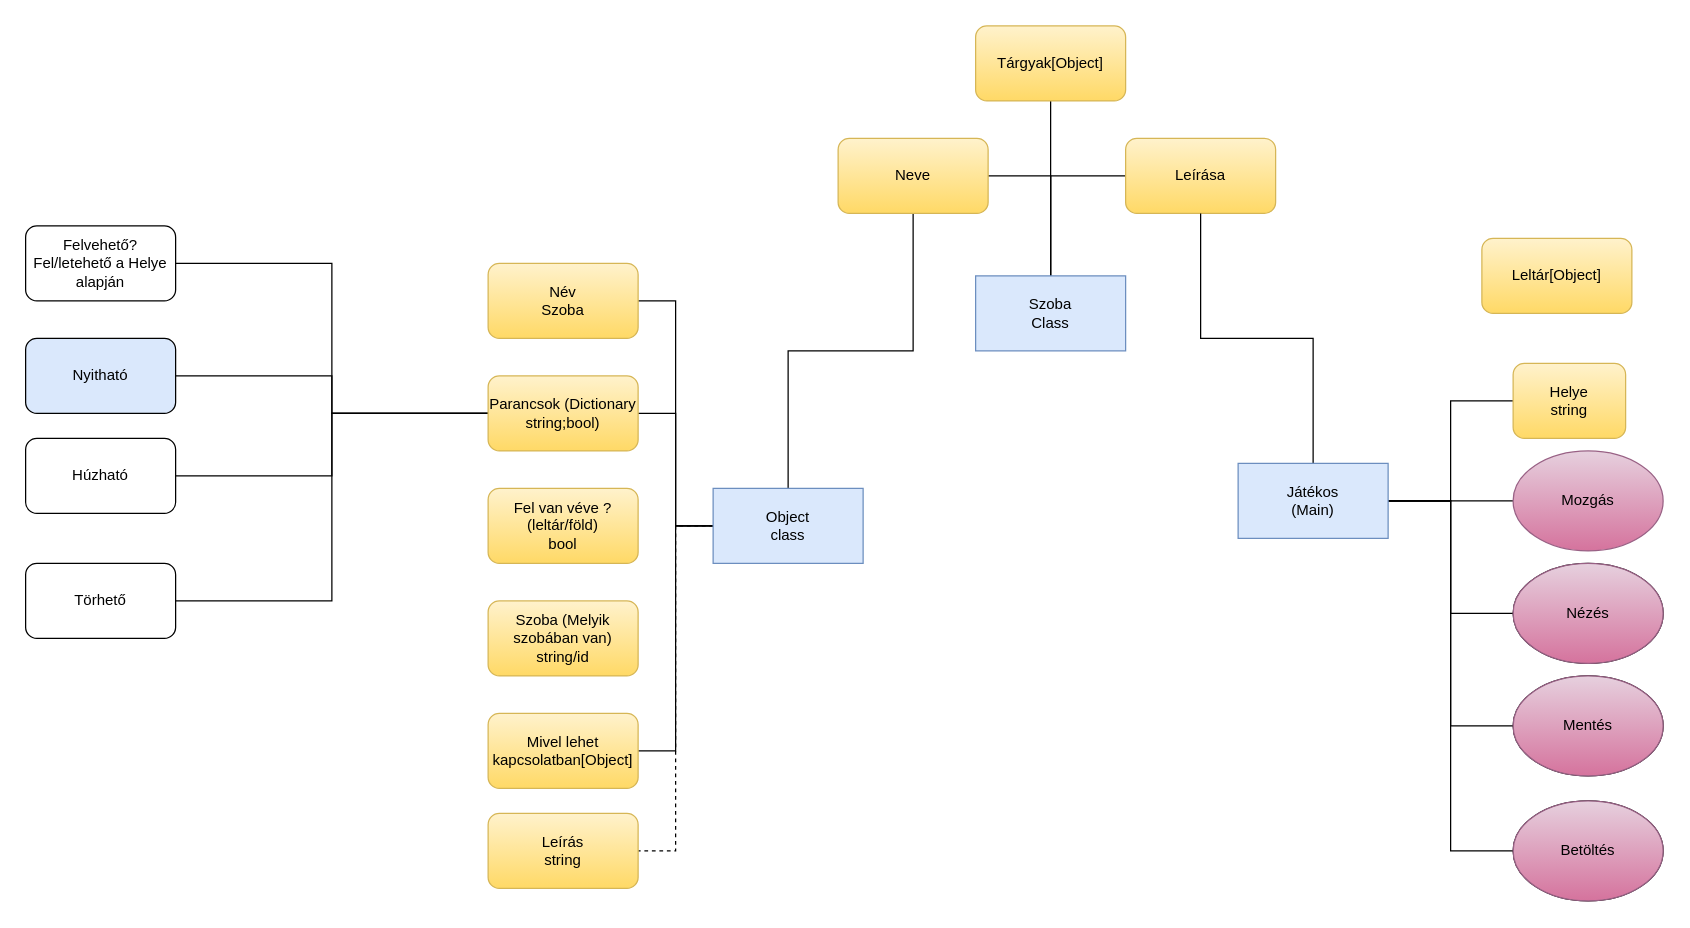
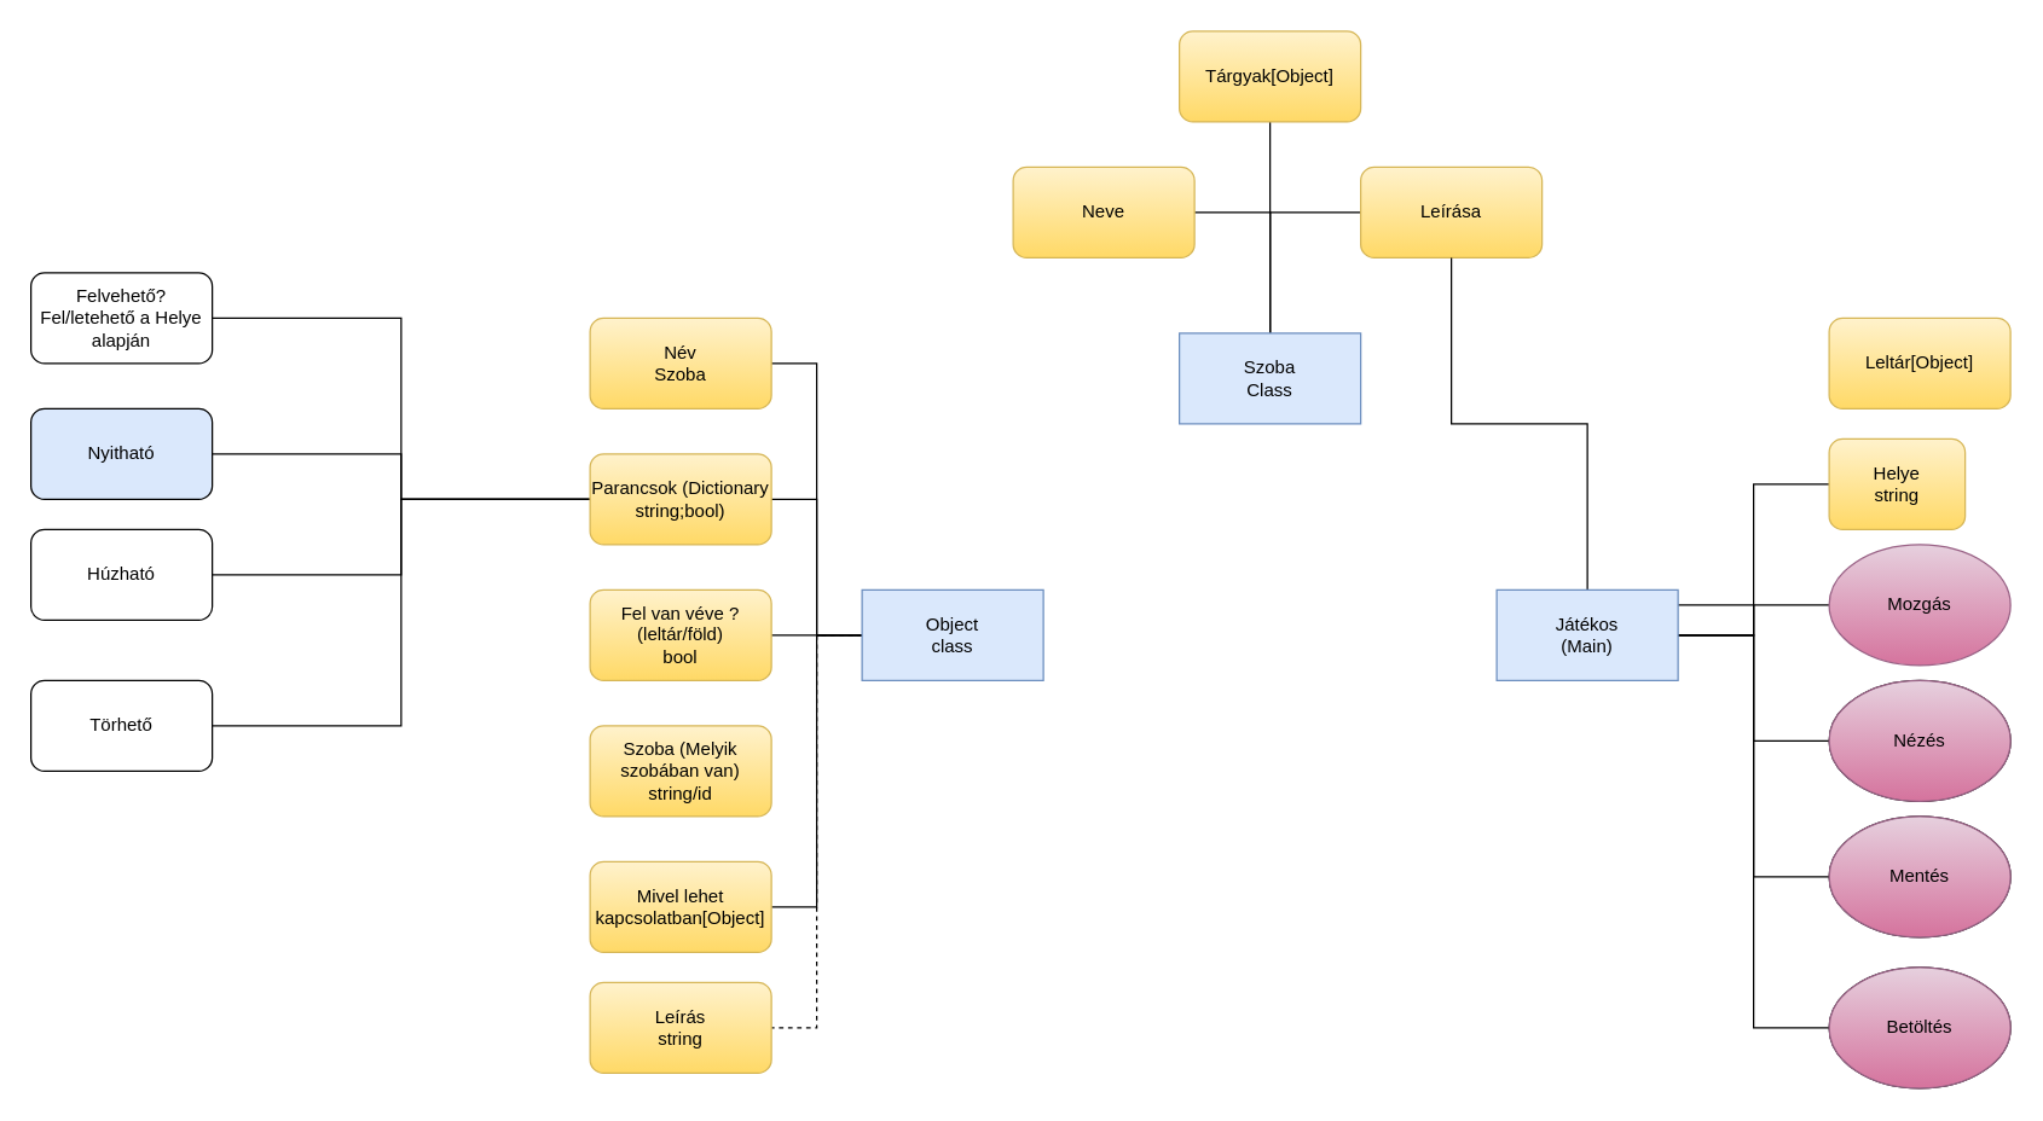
  <mxCell id="0" />
  <mxCell id="1" parent="0" />
  <mxCell id="2" style="edgeStyle=orthogonalEdgeStyle;rounded=0;orthogonalLoop=1;jettySize=auto;html=1;entryX=1;entryY=0.5;entryDx=0;entryDy=0;endArrow=none;endFill=0;" edge="1" parent="1" source="7" target="8"><mxGeometry relative="1" as="geometry" /></mxCell>
  <mxCell id="3" style="edgeStyle=orthogonalEdgeStyle;rounded=0;orthogonalLoop=1;jettySize=auto;html=1;entryX=1;entryY=0.5;entryDx=0;entryDy=0;endArrow=none;endFill=0;" edge="1" parent="1" source="7" target="13"><mxGeometry relative="1" as="geometry" /></mxCell>
- <mxCell id="4" style="edgeStyle=orthogonalEdgeStyle;rounded=0;orthogonalLoop=1;jettySize=auto;html=1;endArrow=none;endFill=0;" edge="1" parent="1" source="7" target="21"><mxGeometry relative="1" as="geometry" /></mxCell>
+ <mxCell id="4" style="edgeStyle=orthogonalEdgeStyle;rounded=0;orthogonalLoop=1;jettySize=auto;html=1;entryX=1;entryY=0.5;entryDx=0;entryDy=0;endArrow=none;endFill=0;" edge="1" parent="1" source="7" target="15"><mxGeometry relative="1" as="geometry" /></mxCell>
  <mxCell id="5" style="edgeStyle=orthogonalEdgeStyle;rounded=0;orthogonalLoop=1;jettySize=auto;html=1;entryX=1;entryY=0.5;entryDx=0;entryDy=0;endArrow=none;endFill=0;" edge="1" parent="1" source="7" target="16"><mxGeometry relative="1" as="geometry" /></mxCell>
  <mxCell id="6" style="edgeStyle=orthogonalEdgeStyle;rounded=0;orthogonalLoop=1;jettySize=auto;html=1;entryX=1;entryY=0.5;entryDx=0;entryDy=0;endArrow=none;endFill=0;dashed=1;" edge="1" parent="1" source="7" target="44"><mxGeometry relative="1" as="geometry" /></mxCell>
  <mxCell id="7" value="Object&lt;br&gt;class" style="rounded=0;whiteSpace=wrap;html=1;fillColor=#dae8fc;strokeColor=#6c8ebf;" vertex="1" parent="1"><mxGeometry x="570" y="390" width="120" height="60" as="geometry" /></mxCell>
  <mxCell id="8" value="Név&lt;br&gt;Szoba" style="rounded=1;whiteSpace=wrap;html=1;gradientColor=#ffd966;fillColor=#fff2cc;strokeColor=#d6b656;" vertex="1" parent="1"><mxGeometry x="390" width="120" height="60" as="geometry" y="210" /></mxCell>
  <mxCell id="9" style="edgeStyle=orthogonalEdgeStyle;rounded=0;orthogonalLoop=1;jettySize=auto;html=1;entryX=1;entryY=0.5;entryDx=0;entryDy=0;endArrow=none;endFill=0;" edge="1" parent="1" source="13" target="24"><mxGeometry relative="1" as="geometry" /></mxCell>
  <mxCell id="10" style="edgeStyle=orthogonalEdgeStyle;rounded=0;orthogonalLoop=1;jettySize=auto;html=1;endArrow=none;endFill=0;" edge="1" parent="1" source="13" target="25"><mxGeometry relative="1" as="geometry" /></mxCell>
  <mxCell id="11" style="edgeStyle=orthogonalEdgeStyle;rounded=0;orthogonalLoop=1;jettySize=auto;html=1;entryX=1;entryY=0.5;entryDx=0;entryDy=0;endArrow=none;endFill=0;" edge="1" parent="1" source="13" target="26"><mxGeometry relative="1" as="geometry" /></mxCell>
  <mxCell id="12" style="edgeStyle=orthogonalEdgeStyle;rounded=0;orthogonalLoop=1;jettySize=auto;html=1;entryX=1;entryY=0.5;entryDx=0;entryDy=0;endArrow=none;endFill=0;" edge="1" parent="1" source="13" target="27"><mxGeometry relative="1" as="geometry" /></mxCell>
  <mxCell id="13" value="Parancsok (Dictionary string;bool)" style="rounded=1;whiteSpace=wrap;html=1;gradientColor=#ffd966;fillColor=#fff2cc;strokeColor=#d6b656;" vertex="1" parent="1"><mxGeometry x="390" y="300" width="120" height="60" as="geometry" /></mxCell>
  <mxCell id="14" value="Szoba (Melyik szobában van)&lt;br&gt;string/id" style="rounded=1;whiteSpace=wrap;html=1;gradientColor=#ffd966;fillColor=#fff2cc;strokeColor=#d6b656;" vertex="1" parent="1"><mxGeometry x="390" y="480" width="120" height="60" as="geometry" /></mxCell>
  <mxCell id="15" value="Fel van véve ?(leltár/föld)&lt;br&gt;bool" style="rounded=1;whiteSpace=wrap;html=1;gradientColor=#ffd966;fillColor=#fff2cc;strokeColor=#d6b656;" vertex="1" parent="1"><mxGeometry x="390" y="390" width="120" height="60" as="geometry" /></mxCell>
  <mxCell id="16" value="Mivel lehet kapcsolatban[Object]" style="rounded=1;whiteSpace=wrap;html=1;gradientColor=#ffd966;fillColor=#fff2cc;strokeColor=#d6b656;" vertex="1" parent="1"><mxGeometry x="390" y="570" width="120" height="60" as="geometry" /></mxCell>
  <mxCell id="17" style="edgeStyle=orthogonalEdgeStyle;rounded=0;orthogonalLoop=1;jettySize=auto;html=1;entryX=1;entryY=0.5;entryDx=0;entryDy=0;endArrow=none;endFill=0;" edge="1" parent="1" source="20" target="21"><mxGeometry relative="1" as="geometry" /></mxCell>
  <mxCell id="18" style="edgeStyle=orthogonalEdgeStyle;rounded=0;orthogonalLoop=1;jettySize=auto;html=1;entryX=0.5;entryY=1;entryDx=0;entryDy=0;endArrow=none;endFill=0;" edge="1" parent="1" source="20" target="22"><mxGeometry relative="1" as="geometry"><Array as="points"><mxPoint x="840" y="40" /></Array></mxGeometry></mxCell>
  <mxCell id="19" style="edgeStyle=orthogonalEdgeStyle;rounded=0;orthogonalLoop=1;jettySize=auto;html=1;entryX=0;entryY=0.5;entryDx=0;entryDy=0;endArrow=none;endFill=0;" edge="1" parent="1" source="20" target="23"><mxGeometry relative="1" as="geometry" /></mxCell>
  <mxCell id="20" value="Szoba&lt;br&gt;Class" style="rounded=0;whiteSpace=wrap;html=1;fillColor=#dae8fc;strokeColor=#6c8ebf;" vertex="1" parent="1"><mxGeometry x="780" y="220" width="120" height="60" as="geometry" /></mxCell>
  <mxCell id="21" value="Neve" style="rounded=1;whiteSpace=wrap;html=1;gradientColor=#ffd966;fillColor=#fff2cc;strokeColor=#d6b656;" vertex="1" parent="1"><mxGeometry x="670" y="110" width="120" height="60" as="geometry" /></mxCell>
  <mxCell id="22" value="Tárgyak[Object]" style="rounded=1;whiteSpace=wrap;html=1;gradientColor=#ffd966;fillColor=#fff2cc;strokeColor=#d6b656;" vertex="1" parent="1"><mxGeometry x="780" y="20" width="120" height="60" as="geometry" /></mxCell>
  <mxCell id="23" value="Leírása" style="rounded=1;whiteSpace=wrap;html=1;gradientColor=#ffd966;fillColor=#fff2cc;strokeColor=#d6b656;" vertex="1" parent="1"><mxGeometry x="900" y="110" width="120" height="60" as="geometry" /></mxCell>
  <mxCell id="24" value="Felvehető?&lt;br&gt;Fel/letehető a Helye alapján" style="rounded=1;whiteSpace=wrap;html=1;" vertex="1" parent="1"><mxGeometry x="20" y="180" width="120" height="60" as="geometry" /></mxCell>
  <mxCell id="25" value="Nyitható" style="rounded=1;whiteSpace=wrap;html=1;fillColor=#dae8fc;" vertex="1" parent="1"><mxGeometry x="20" y="270" width="120" height="60" as="geometry" /></mxCell>
  <mxCell id="26" value="Húzható" style="rounded=1;whiteSpace=wrap;html=1;" vertex="1" parent="1"><mxGeometry x="20" y="350" width="120" height="60" as="geometry" /></mxCell>
  <mxCell id="27" value="Törhető" style="rounded=1;whiteSpace=wrap;html=1;" vertex="1" parent="1"><mxGeometry x="20" y="450" width="120" height="60" as="geometry" /></mxCell>
  <mxCell id="28" style="edgeStyle=orthogonalEdgeStyle;rounded=0;orthogonalLoop=1;jettySize=auto;html=1;endArrow=none;endFill=0;" edge="1" parent="1" source="34" target="23"><mxGeometry relative="1" as="geometry" /></mxCell>
  <mxCell id="29" style="edgeStyle=orthogonalEdgeStyle;rounded=0;orthogonalLoop=1;jettySize=auto;html=1;entryX=0;entryY=0.5;entryDx=0;entryDy=0;endArrow=none;endFill=0;" edge="1" parent="1" source="34" target="36"><mxGeometry relative="1" as="geometry" /></mxCell>
  <mxCell id="30" style="edgeStyle=orthogonalEdgeStyle;rounded=0;orthogonalLoop=1;jettySize=auto;html=1;entryX=0;entryY=0.5;entryDx=0;entryDy=0;endArrow=none;endFill=0;" edge="1" parent="1" source="34" target="38"><mxGeometry relative="1" as="geometry" /></mxCell>
  <mxCell id="31" style="edgeStyle=orthogonalEdgeStyle;rounded=0;orthogonalLoop=1;jettySize=auto;html=1;entryX=0;entryY=0.5;entryDx=0;entryDy=0;endArrow=none;endFill=0;" edge="1" parent="1" source="34" target="39"><mxGeometry relative="1" as="geometry" /></mxCell>
  <mxCell id="32" style="edgeStyle=orthogonalEdgeStyle;rounded=0;orthogonalLoop=1;jettySize=auto;html=1;entryX=0;entryY=0.5;entryDx=0;entryDy=0;endArrow=none;endFill=0;" edge="1" parent="1" source="34" target="37"><mxGeometry relative="1" as="geometry" /></mxCell>
  <mxCell id="33" style="edgeStyle=orthogonalEdgeStyle;rounded=0;orthogonalLoop=1;jettySize=auto;html=1;entryX=0;entryY=0.5;entryDx=0;entryDy=0;endArrow=none;endFill=0;" edge="1" parent="1" source="34" target="40"><mxGeometry relative="1" as="geometry"><Array as="points"><mxPoint x="1160" y="400" /><mxPoint x="1160" y="680" /></Array></mxGeometry></mxCell>
- <mxCell id="34" value="Játékos&lt;br&gt;(Main)" style="rounded=0;whiteSpace=wrap;html=1;fillColor=#dae8fc;strokeColor=#6c8ebf;" vertex="1" parent="1"><mxGeometry x="990" y="370" width="120" height="60" as="geometry" /></mxCell>
- <mxCell id="35" value="Leltár[Object]" style="rounded=1;whiteSpace=wrap;html=1;gradientColor=#ffd966;fillColor=#fff2cc;strokeColor=#d6b656;" vertex="1" parent="1"><mxGeometry x="1185" y="190" width="120" height="60" as="geometry" /></mxCell>
+ <mxCell id="34" value="Játékos&lt;br&gt;(Main)" style="rounded=0;whiteSpace=wrap;html=1;fillColor=#dae8fc;strokeColor=#6c8ebf;" vertex="1" parent="1"><mxGeometry x="990" y="390" width="120" height="60" as="geometry" /></mxCell>
+ <mxCell id="35" value="Leltár[Object]" style="rounded=1;whiteSpace=wrap;html=1;gradientColor=#ffd966;fillColor=#fff2cc;strokeColor=#d6b656;" vertex="1" parent="1"><mxGeometry x="1210" width="120" height="60" as="geometry" y="210" /></mxCell>
  <mxCell id="36" value="Helye&lt;br&gt;string" style="rounded=1;whiteSpace=wrap;html=1;gradientColor=#ffd966;fillColor=#fff2cc;strokeColor=#d6b656;" vertex="1" parent="1"><mxGeometry x="1210" y="290" width="90" height="60" as="geometry" /></mxCell>
  <mxCell id="37" value="Nézés" style="ellipse;whiteSpace=wrap;html=1;" vertex="1" parent="1"><mxGeometry x="1210" y="450" width="120" height="80" as="geometry" /></mxCell>
  <mxCell id="38" value="Mozgás" style="ellipse;whiteSpace=wrap;html=1;gradientColor=#d5739d;fillColor=#e6d0de;strokeColor=#996185;" vertex="1" parent="1"><mxGeometry x="1210" y="360" width="120" height="80" as="geometry" /></mxCell>
  <mxCell id="39" value="Mentés" style="ellipse;whiteSpace=wrap;html=1;" vertex="1" parent="1"><mxGeometry x="1210" y="540" width="120" height="80" as="geometry" /></mxCell>
  <mxCell id="40" value="Betöltés" style="ellipse;whiteSpace=wrap;html=1;" vertex="1" parent="1"><mxGeometry x="1210" y="640" width="120" height="80" as="geometry" /></mxCell>
  <mxCell id="41" value="Betöltés" style="ellipse;whiteSpace=wrap;html=1;gradientColor=#d5739d;fillColor=#e6d0de;strokeColor=#996185;" vertex="1" parent="1"><mxGeometry x="1210" y="640" width="120" height="80" as="geometry" /></mxCell>
  <mxCell id="42" value="Mentés" style="ellipse;whiteSpace=wrap;html=1;gradientColor=#d5739d;fillColor=#e6d0de;strokeColor=#996185;" vertex="1" parent="1"><mxGeometry x="1210" y="540" width="120" height="80" as="geometry" /></mxCell>
  <mxCell id="43" value="Nézés" style="ellipse;whiteSpace=wrap;html=1;gradientColor=#d5739d;fillColor=#e6d0de;strokeColor=#996185;" vertex="1" parent="1"><mxGeometry x="1210" y="450" width="120" height="80" as="geometry" /></mxCell>
  <mxCell id="44" value="Leírás&lt;br&gt;string" style="rounded=1;whiteSpace=wrap;html=1;gradientColor=#ffd966;fillColor=#fff2cc;strokeColor=#d6b656;" vertex="1" parent="1"><mxGeometry x="390" y="650" width="120" height="60" as="geometry" /></mxCell>
